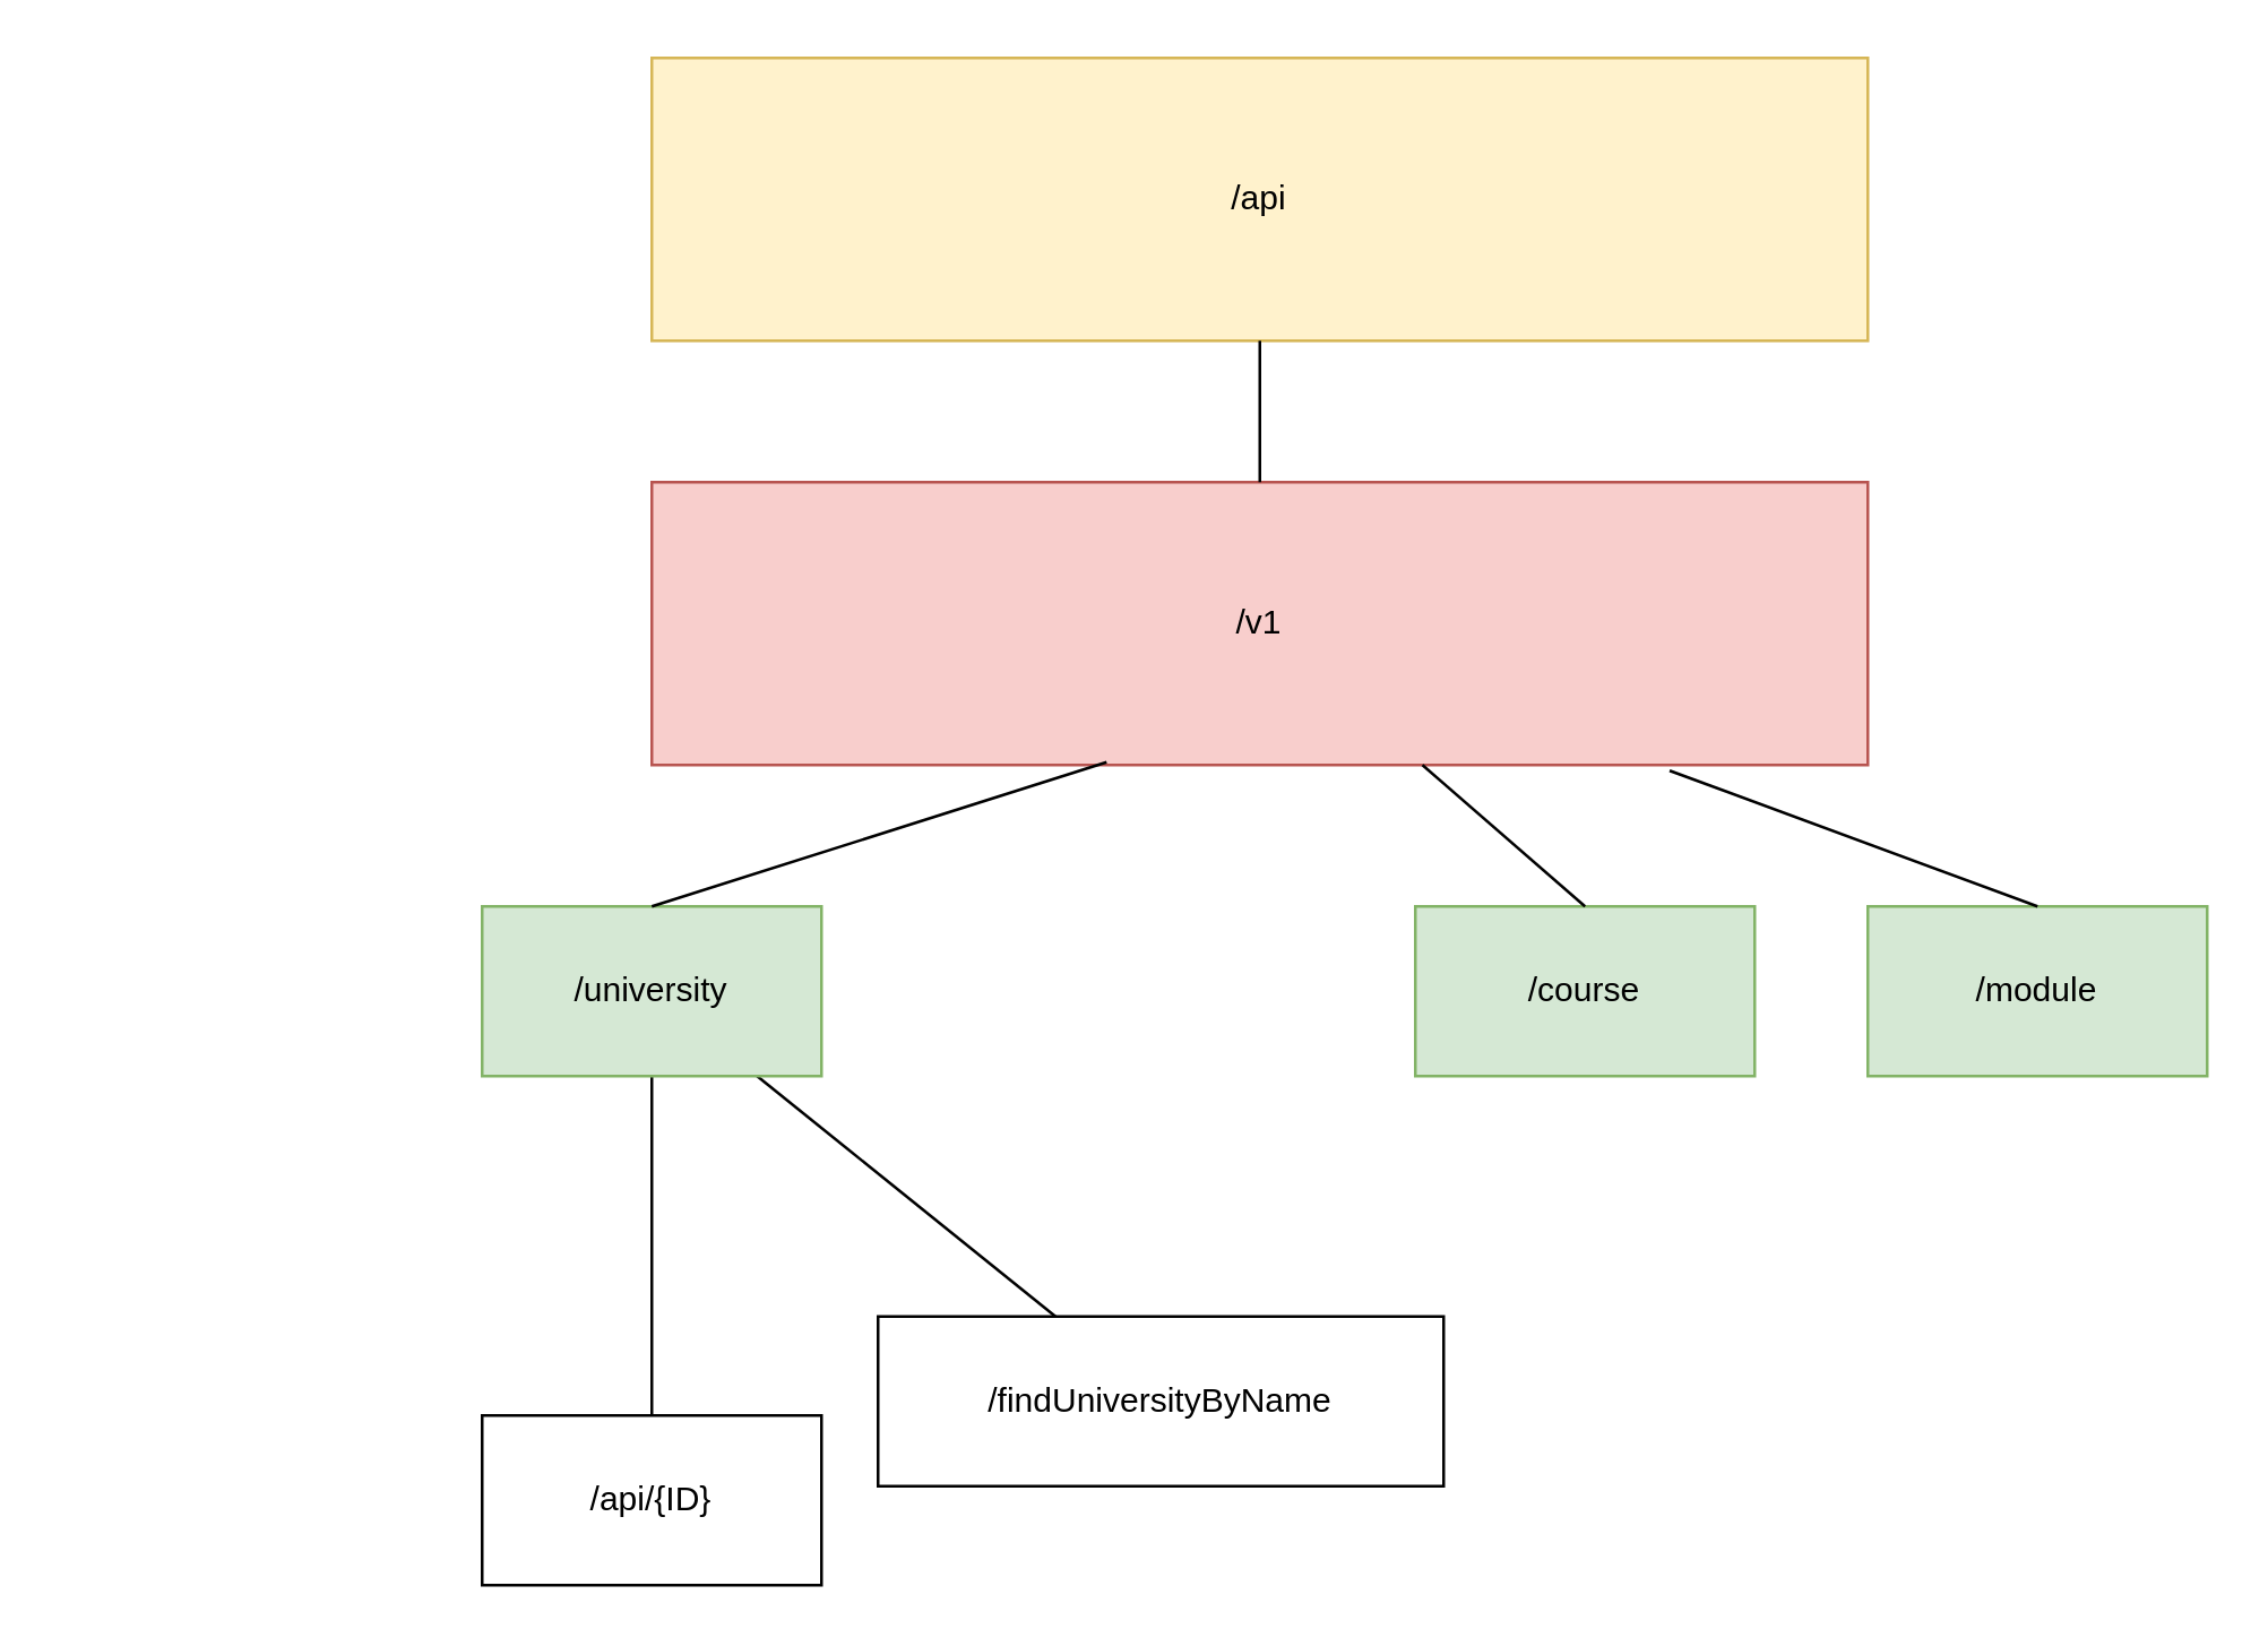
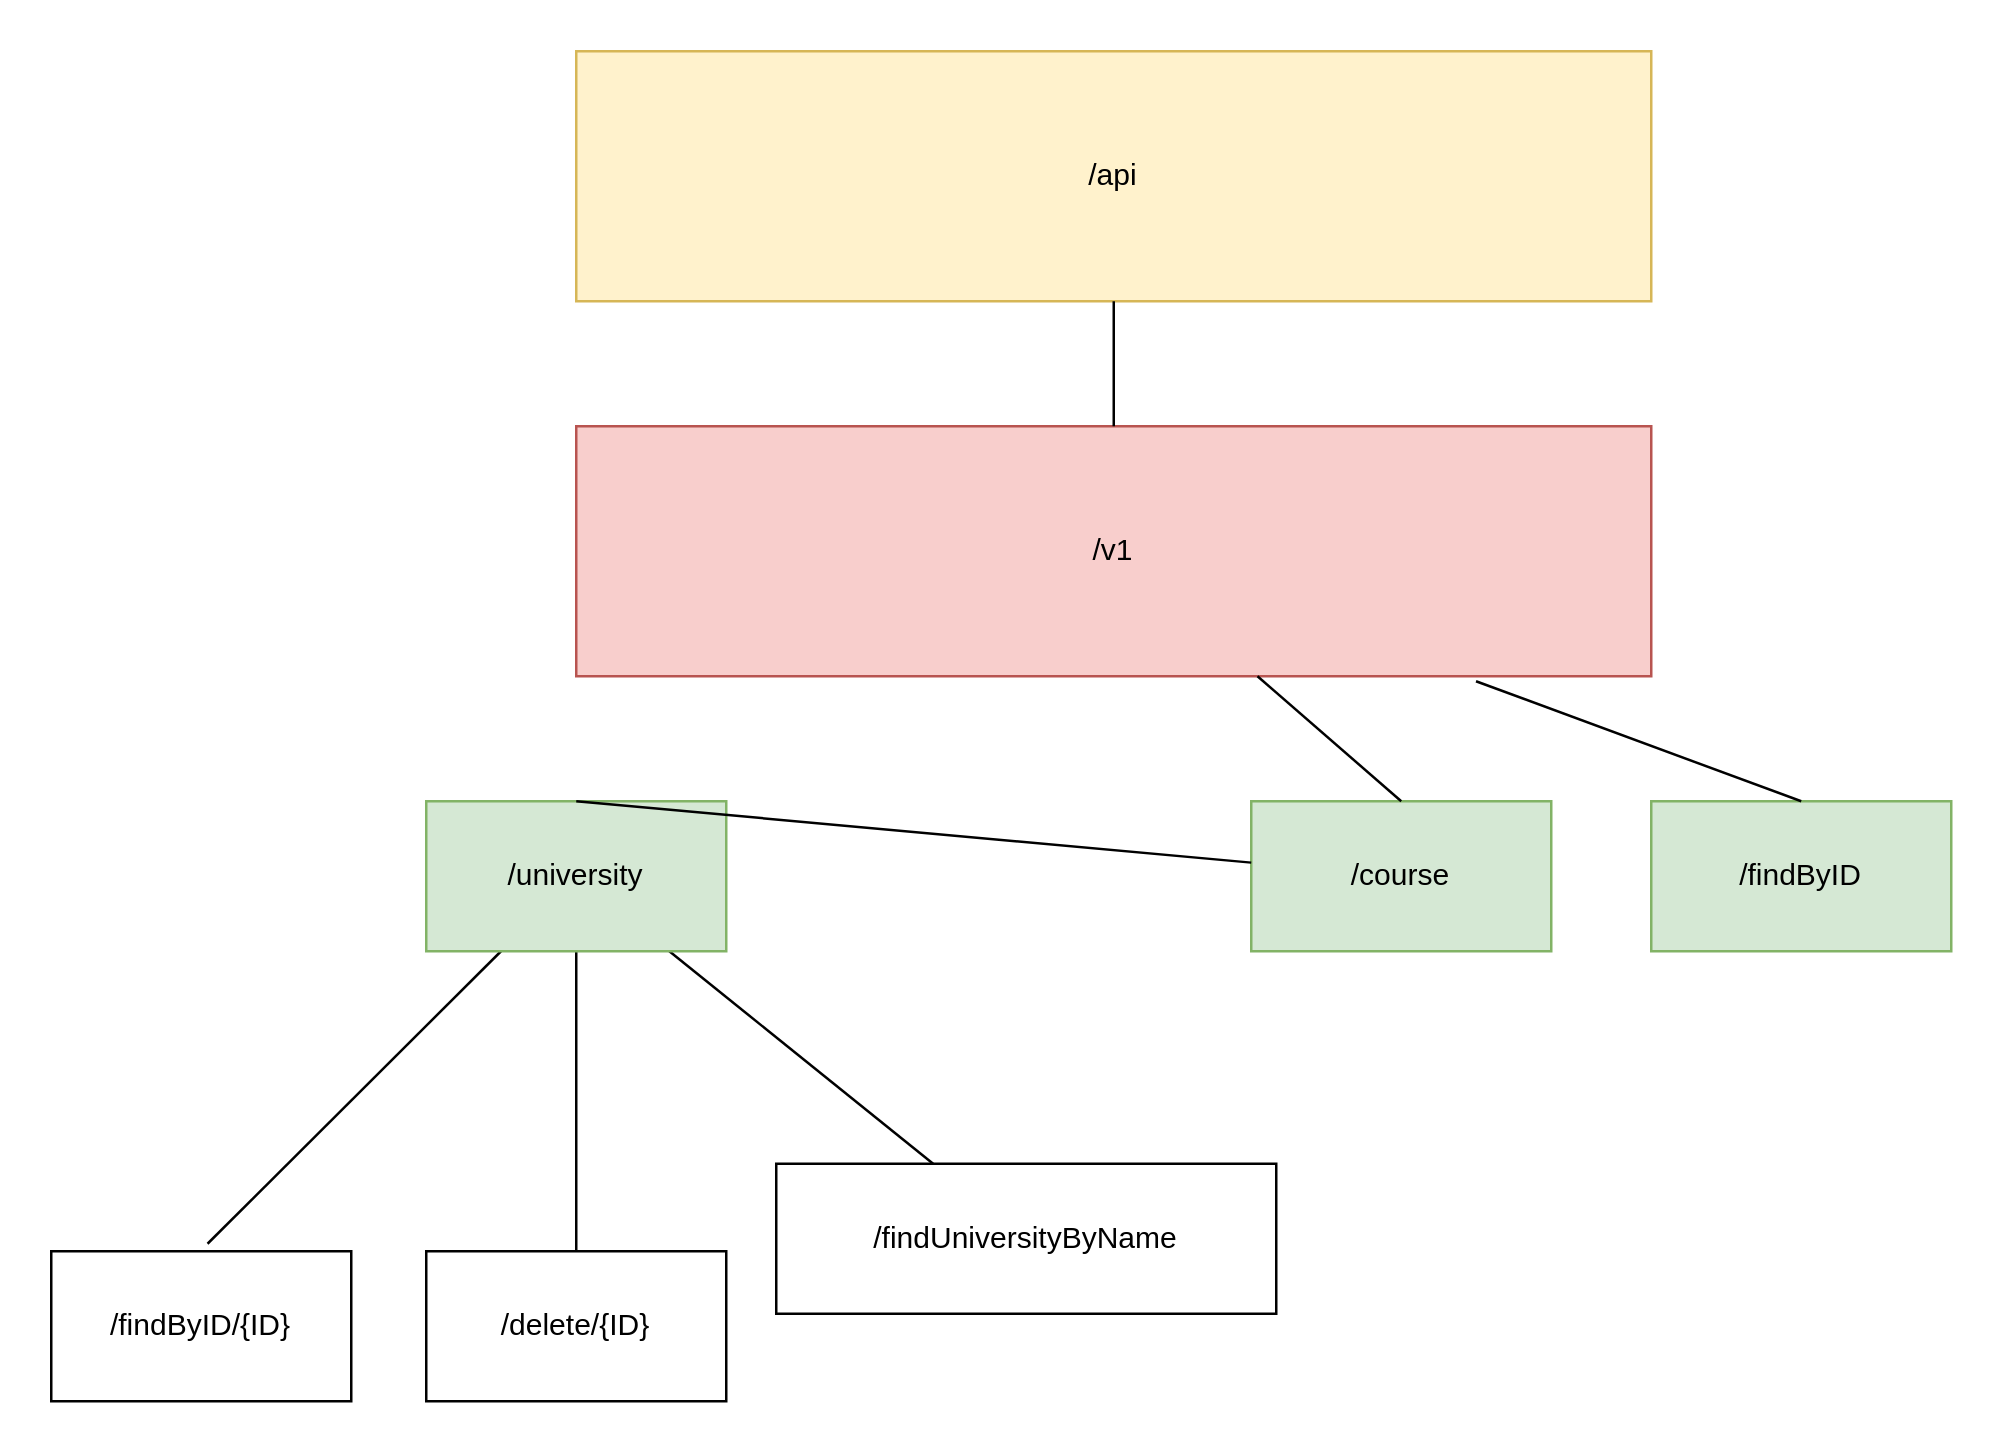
  <mxCell id="0" />
  <mxCell id="1" parent="0" />
  <mxCell id="2" value="/v1" style="rounded=0;whiteSpace=wrap;html=1;fillColor=#f8cecc;strokeColor=#b85450;" vertex="1" parent="1"><mxGeometry x="230" y="170" width="430" height="100" as="geometry" /></mxCell>
- <mxCell id="4" value="/api/{ID}" style="rounded=0;whiteSpace=wrap;html=1;" vertex="1" parent="1"><mxGeometry x="170" y="500" width="120" height="60" as="geometry" /></mxCell>
+ <mxCell id="3" value="/findByID/{ID}" style="rounded=0;whiteSpace=wrap;html=1;" vertex="1" parent="1"><mxGeometry x="20" y="500" width="120" height="60" as="geometry" /></mxCell>
+ <mxCell id="4" value="/delete/{ID}" style="rounded=0;whiteSpace=wrap;html=1;" vertex="1" parent="1"><mxGeometry x="170" y="500" width="120" height="60" as="geometry" /></mxCell>
  <mxCell id="5" value="/findUniversityByName" style="rounded=0;whiteSpace=wrap;html=1;" vertex="1" parent="1"><mxGeometry x="310" y="465" width="200" height="60" as="geometry" /></mxCell>
+ <mxCell id="6" value="" style="endArrow=none;html=1;rounded=0;entryX=0.521;entryY=-0.05;entryDx=0;entryDy=0;entryPerimeter=0;" edge="1" parent="1" source="9" target="3"><mxGeometry width="50" height="50" relative="1" as="geometry"><mxPoint x="137.94" y="530.48" as="sourcePoint" /><mxPoint x="411.065" y="380" as="targetPoint" /></mxGeometry></mxCell>
  <mxCell id="7" value="" style="endArrow=none;html=1;rounded=0;entryX=0.5;entryY=0;entryDx=0;entryDy=0;" edge="1" parent="1" source="9" target="4"><mxGeometry width="50" height="50" relative="1" as="geometry"><mxPoint x="224.444" y="530" as="sourcePoint" /><mxPoint x="192.52" y="607" as="targetPoint" /></mxGeometry></mxCell>
  <mxCell id="8" value="" style="endArrow=none;html=1;rounded=0;" edge="1" parent="1" source="9" target="5"><mxGeometry width="50" height="50" relative="1" as="geometry"><mxPoint x="293.04" y="531.52" as="sourcePoint" /><mxPoint x="350" y="610" as="targetPoint" /></mxGeometry></mxCell>
  <mxCell id="9" value="/university" style="rounded=0;whiteSpace=wrap;html=1;fillColor=#d5e8d4;strokeColor=#82b366;" vertex="1" parent="1"><mxGeometry x="170" y="320" width="120" height="60" as="geometry" /></mxCell>
  <mxCell id="10" value="/course" style="rounded=0;whiteSpace=wrap;html=1;fillColor=#d5e8d4;strokeColor=#82b366;" vertex="1" parent="1"><mxGeometry x="500" y="320" width="120" height="60" as="geometry" /></mxCell>
- <mxCell id="11" value="/module" style="rounded=0;whiteSpace=wrap;html=1;fillColor=#d5e8d4;strokeColor=#82b366;" vertex="1" parent="1"><mxGeometry x="660" y="320" width="120" height="60" as="geometry" /></mxCell>
- <mxCell id="12" value="" style="endArrow=none;html=1;rounded=0;exitX=0.5;exitY=0;exitDx=0;exitDy=0;entryX=0.374;entryY=0.99;entryDx=0;entryDy=0;entryPerimeter=0;" edge="1" parent="1" source="9" target="2"><mxGeometry width="50" height="50" relative="1" as="geometry"><mxPoint x="390" y="380" as="sourcePoint" /><mxPoint x="440" y="330" as="targetPoint" /></mxGeometry></mxCell>
+ <mxCell id="11" value="/findByID" style="rounded=0;whiteSpace=wrap;html=1;fillColor=#d5e8d4;strokeColor=#82b366;" vertex="1" parent="1"><mxGeometry x="660" y="320" width="120" height="60" as="geometry" /></mxCell>
+ <mxCell id="12" value="" style="endArrow=none;html=1;rounded=0;exitX=0.5;exitY=0;exitDx=0;exitDy=0;" edge="1" parent="1" source="9" target="10"><mxGeometry width="50" height="50" relative="1" as="geometry"><mxPoint x="390" y="380" as="sourcePoint" /><mxPoint x="440" y="330" as="targetPoint" /></mxGeometry></mxCell>
  <mxCell id="13" value="" style="endArrow=none;html=1;rounded=0;exitX=0.5;exitY=0;exitDx=0;exitDy=0;" edge="1" parent="1" source="10" target="2"><mxGeometry width="50" height="50" relative="1" as="geometry"><mxPoint x="420" y="330" as="sourcePoint" /><mxPoint x="455" y="280" as="targetPoint" /></mxGeometry></mxCell>
  <mxCell id="14" value="" style="endArrow=none;html=1;rounded=0;exitX=0.5;exitY=0;exitDx=0;exitDy=0;entryX=0.837;entryY=1.02;entryDx=0;entryDy=0;entryPerimeter=0;" edge="1" parent="1" source="11" target="2"><mxGeometry width="50" height="50" relative="1" as="geometry"><mxPoint x="570" y="330" as="sourcePoint" /><mxPoint x="512.5" y="280" as="targetPoint" /></mxGeometry></mxCell>
  <mxCell id="15" value="/api" style="rounded=0;whiteSpace=wrap;html=1;fillColor=#fff2cc;strokeColor=#d6b656;" vertex="1" parent="1"><mxGeometry x="230" y="20" width="430" height="100" as="geometry" /></mxCell>
  <mxCell id="16" value="" style="endArrow=none;html=1;rounded=0;exitX=0.5;exitY=1;exitDx=0;exitDy=0;" edge="1" parent="1" source="15" target="2"><mxGeometry width="50" height="50" relative="1" as="geometry"><mxPoint x="390" y="300" as="sourcePoint" /><mxPoint x="440" y="250" as="targetPoint" /></mxGeometry></mxCell>
